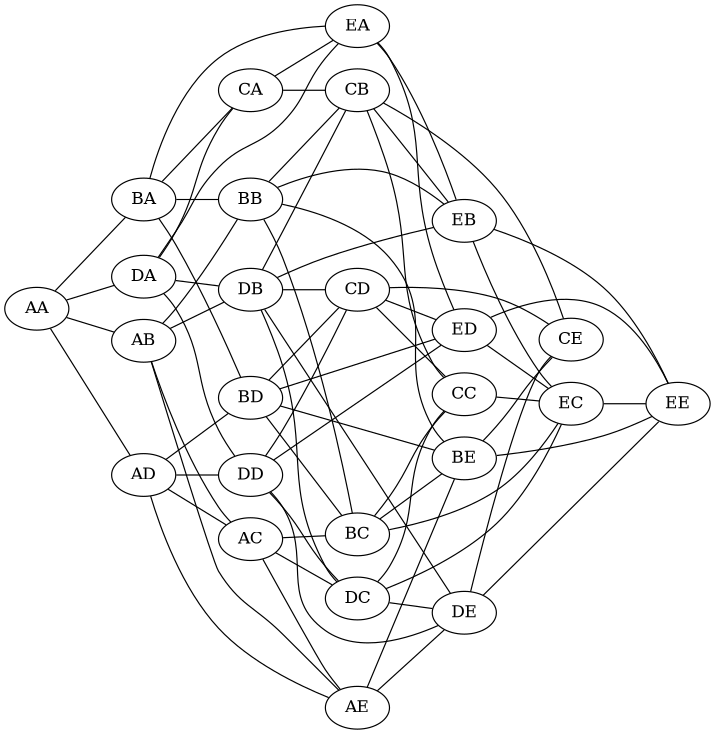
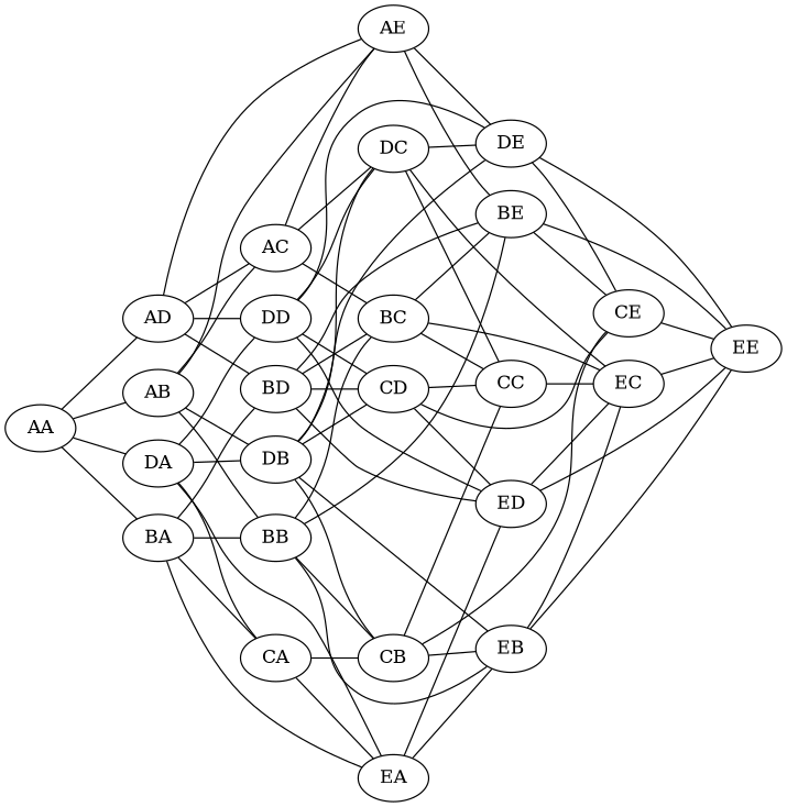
  graph {
    rankdir=LR
    AA
    BA
    DA
    AB
    AD
    BB
    BD
    CA
    EA
    DB
    DD
    AC
    AE
    BC
    BE
    CB
    EB
    CD
    ED
    DC
    DE
    CC
    EC
    CE
    EE
    AA -- BA
    AA -- DA
    AA -- AB
    AA -- AD
    BA -- BB
    BA -- BD
    BA -- CA
    BA -- EA
    DA -- CA
    DA -- EA
    DA -- DB
    DA -- DD
    AB -- BB
    AB -- DB
    AB -- AC
    AB -- AE
    AD -- BD
    AD -- DD
    AD -- AC
    AD -- AE
    BB -- BC
    BB -- BE
    BB -- CB
    BB -- EB
    BD -- BC
    BD -- BE
    BD -- CD
    BD -- ED
    CA -- EA
    CA -- CB
    EA -- EB
    EA -- ED
    DB -- CB
    DB -- EB
    DB -- CD
    DB -- DC
    DB -- DE
    DD -- CD
    DD -- ED
    DD -- DC
    DD -- DE
    AC -- AE
    AC -- BC
    AC -- DC
    AE -- BE
    AE -- DE
    BC -- BE
    BC -- CC
    BC -- EC
    BE -- CE
    BE -- EE
    CB -- EB
    CB -- CC
    CB -- CE
    EB -- EC
    EB -- EE
    CD -- ED
    CD -- CC
    CD -- CE
    ED -- EC
    ED -- EE
    DC -- DE
    DC -- CC
    DC -- EC
    DE -- CE
    DE -- EE
    CC -- EC
    EC -- EE
+   CE -- EE
  }
